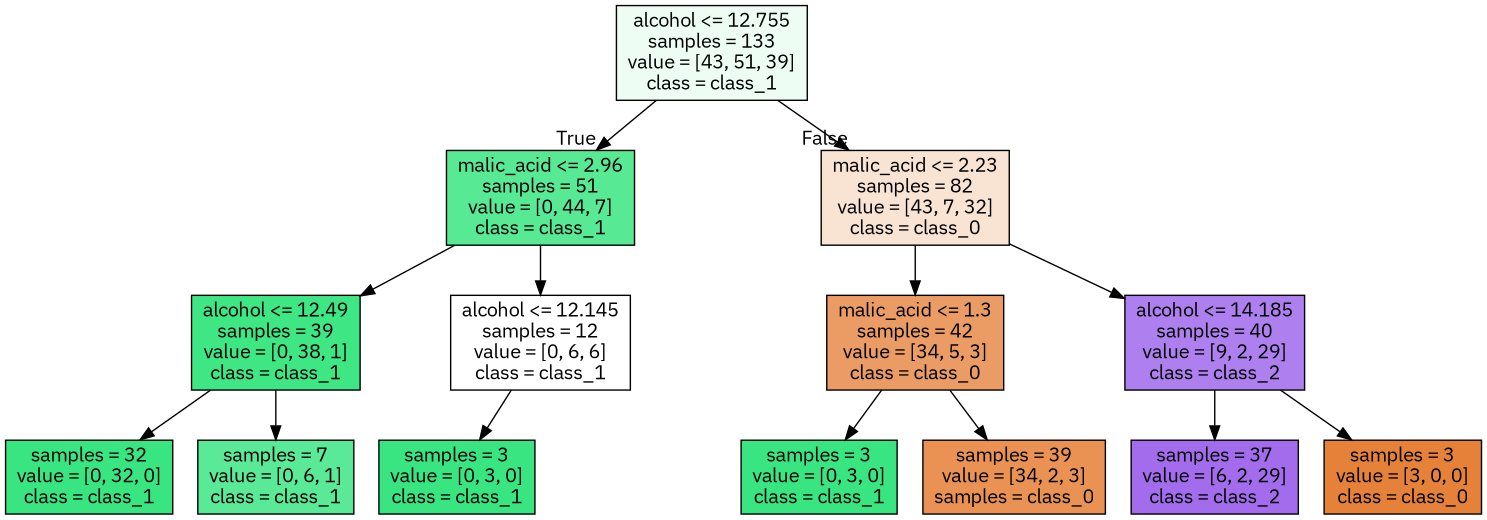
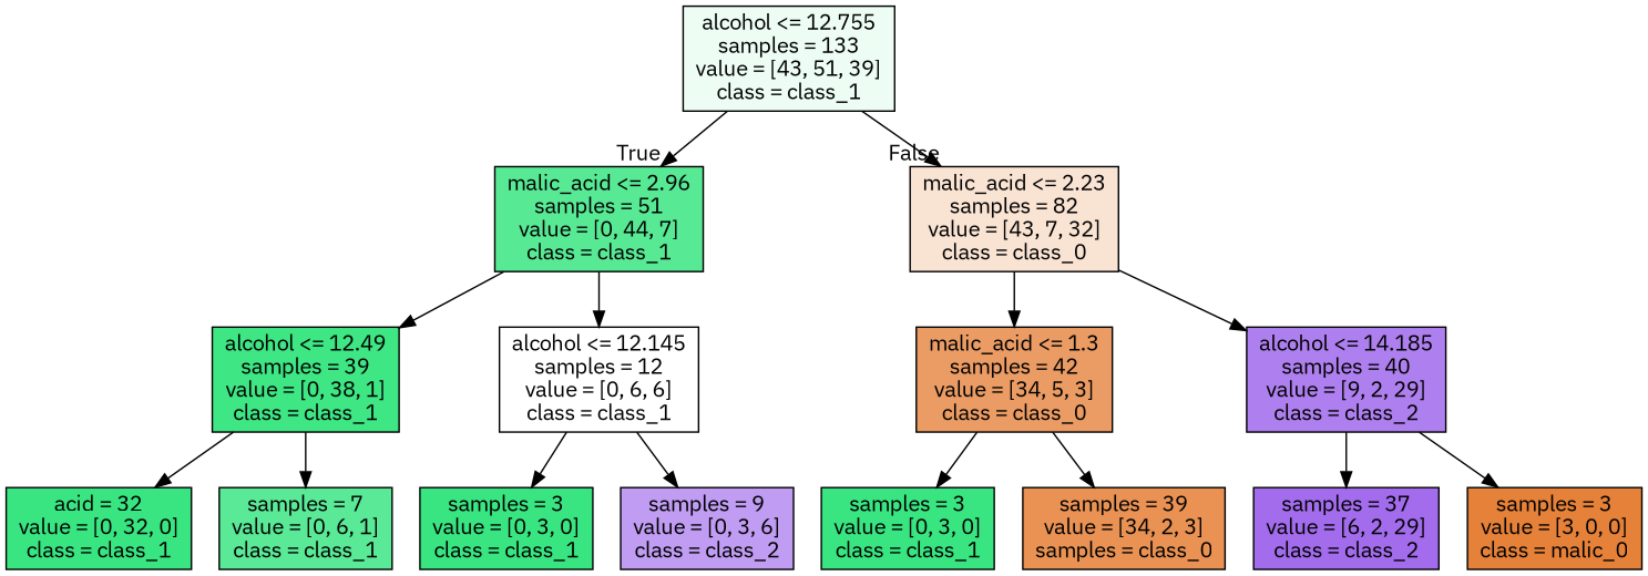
  digraph {
    fontname="IBM Plex Sans"
    node [color=black fillcolor="#39e581" fontname="IBM Plex Sans" shape=box style=filled]
    edge [fontname="IBM Plex Sans"]
    n1 [fillcolor="#edfdf4" label="alcohol <= 12.755\nsamples = 133\nvalue = [43, 51, 39]\nclass = class_1"]
    n2 [fillcolor="#58e995" label="malic_acid <= 2.96\nsamples = 51\nvalue = [0, 44, 7]\nclass = class_1"]
    n3 [fillcolor="#f9e3d3" label="malic_acid <= 2.23\nsamples = 82\nvalue = [43, 7, 32]\nclass = class_0"]
    n4 [fillcolor="#3ee684" label="alcohol <= 12.49\nsamples = 39\nvalue = [0, 38, 1]\nclass = class_1"]
    n5 [fillcolor="#ffffff" label="alcohol <= 12.145\nsamples = 12\nvalue = [0, 6, 6]\nclass = class_1"]
    n6 [fillcolor="#eb9c64" label="malic_acid <= 1.3\nsamples = 42\nvalue = [34, 5, 3]\nclass = class_0"]
    n7 [fillcolor="#ae7fee" label="alcohol <= 14.185\nsamples = 40\nvalue = [9, 2, 29]\nclass = class_2"]
-   n8 [label="samples = 32\nvalue = [0, 32, 0]\nclass = class_1"]
+   n8 [label="acid = 32\nvalue = [0, 32, 0]\nclass = class_1"]
    n9 [fillcolor="#5ae996" label="samples = 7\nvalue = [0, 6, 1]\nclass = class_1"]
    n10 [label="samples = 3\nvalue = [0, 3, 0]\nclass = class_1"]
+   n11 [fillcolor="#c09cf2" label="samples = 9\nvalue = [0, 3, 6]\nclass = class_2"]
    n12 [label="samples = 3\nvalue = [0, 3, 0]\nclass = class_1"]
    n13 [fillcolor="#e99254" label="samples = 39\nvalue = [34, 2, 3]\nsamples = class_0"]
    n14 [fillcolor="#a26cec" label="samples = 37\nvalue = [6, 2, 29]\nclass = class_2"]
-   n15 [fillcolor="#e58139" label="samples = 3\nvalue = [3, 0, 0]\nclass = class_0"]
+   n15 [fillcolor="#e58139" label="samples = 3\nvalue = [3, 0, 0]\nclass = malic_0"]
    n1 -> n2 [headlabel=True labelangle=45 labeldistance=2.5]
    n1 -> n3 [headlabel=False labelangle=-45 labeldistance=2.5]
    n2 -> n4
    n2 -> n5
    n3 -> n6
    n3 -> n7
    n4 -> n8
    n4 -> n9
    n5 -> n10
+   n5 -> n11
    n6 -> n12
    n6 -> n13
    n7 -> n14
    n7 -> n15
  }
